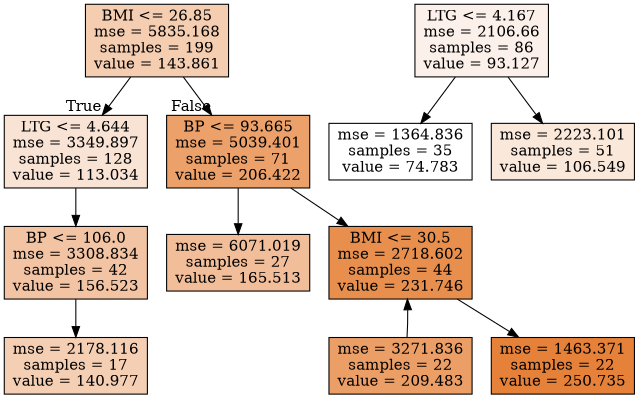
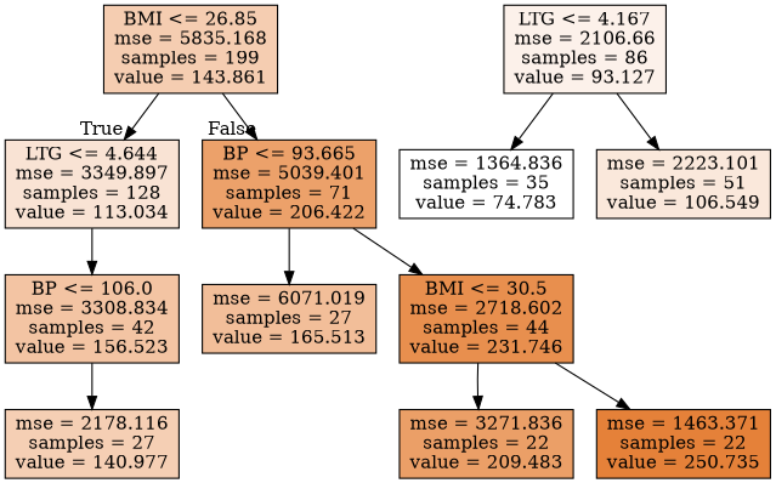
  digraph {
    node [color=black shape=box style=filled]
    n1 [fillcolor="#e5813964" label="BMI <= 26.85\nmse = 5835.168\nsamples = 199\nvalue = 143.861"]
    n2 [fillcolor="#e5813937" label="LTG <= 4.644\nmse = 3349.897\nsamples = 128\nvalue = 113.034"]
    n3 [fillcolor="#e58139bf" label="BP <= 93.665\nmse = 5039.401\nsamples = 71\nvalue = 206.422"]
    n4 [fillcolor="#e5813976" label="BP <= 106.0\nmse = 3308.834\nsamples = 42\nvalue = 156.523"]
    n5 [fillcolor="#e5813983" label="mse = 6071.019\nsamples = 27\nvalue = 165.513"]
    n6 [fillcolor="#e58139e3" label="BMI <= 30.5\nmse = 2718.602\nsamples = 44\nvalue = 231.746"]
    n7 [fillcolor="#e581391b" label="LTG <= 4.167\nmse = 2106.66\nsamples = 86\nvalue = 93.127"]
    n8 [fillcolor="#e5813900" label="mse = 1364.836\nsamples = 35\nvalue = 74.783"]
    n9 [fillcolor="#e581392e" label="mse = 2223.101\nsamples = 51\nvalue = 106.549"]
-   n10 [fillcolor="#e5813960" label="mse = 2178.116\nsamples = 17\nvalue = 140.977"]
+   n10 [fillcolor="#e5813960" label="mse = 2178.116\nsamples = 27\nvalue = 140.977"]
    n11 [fillcolor="#e58139c3" label="mse = 3271.836\nsamples = 22\nvalue = 209.483"]
    n12 [fillcolor="#e58139ff" label="mse = 1463.371\nsamples = 22\nvalue = 250.735"]
    n1 -> n2 [headlabel=True labelangle=45 labeldistance=2.5]
    n1 -> n3 [headlabel=False labelangle=-45 labeldistance=2.5]
    n2 -> n4
    n3 -> n5
    n3 -> n6
    n4 -> n10
-   n11 -> n6
+   n6 -> n11
    n6 -> n12
    n7 -> n8
    n7 -> n9
  }
